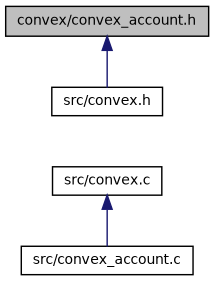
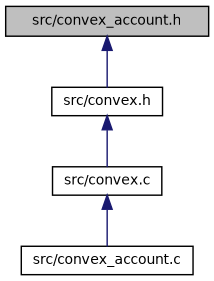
  digraph {
    node [color=black fillcolor=white fontname=Helvetica fontsize=10 shape=record style=filled]
    edge [color=midnightblue dir=back fontname=Helvetica fontsize=10 labelfontname=Helvetica labelfontsize=10 style=solid]
-   n1 [fillcolor=grey75 fontcolor=black height=0.2 label="convex/convex_account.h" width=0.4]
+   n1 [fillcolor=grey75 fontcolor=black height=0.2 label="src/convex_account.h" width=0.4]
    n2 [height=0.2 label="src/convex.h" width=0.4]
    n3 [height=0.2 label="src/convex.c" width=0.4]
    n4 [height=0.2 label="src/convex_account.c" width=0.4]
    n1 -> n2
+   n2 -> n3
    n3 -> n4
  }
